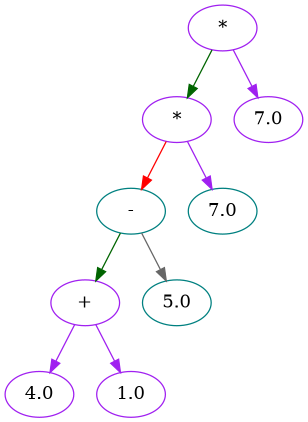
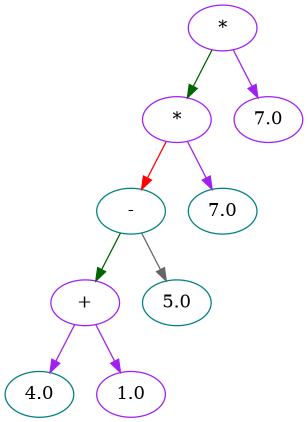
  digraph {
    node [color=purple]
    edge [color=purple]
    n1 [label="*"]
    n2 [label="*"]
    n3 [label=7.0]
    n4 [label="-" color=teal]
    n5 [label=7.0 color=teal]
    n6 [label="+"]
    n7 [label=5.0 color=teal]
-   n8 [label=4.0]
+   n8 [label=4.0 color=teal]
    n9 [label=1.0]
    n1 -> n2 [color=darkgreen]
    n1 -> n3
    n2 -> n4 [color=red]
    n2 -> n5
    n4 -> n6 [color=darkgreen]
    n4 -> n7 [color=gray40]
    n6 -> n8
    n6 -> n9
  }
